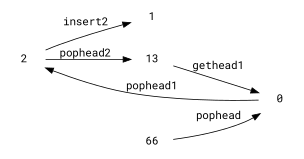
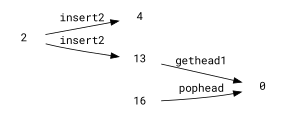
  digraph {
    fontname="Roboto Mono"
    rankdir=LR
    node [fontname="Roboto Mono" shape=plaintext]
    edge [fontname="Roboto Mono"]
    2
-   1
+   1 [label=4]
    13
    0
-   16 [label=66]
+   16
    2 -> 1 [label=insert2]
-   2 -> 13 [label=pophead2]
+   2 -> 13 [label=insert2]
    13 -> 0 [label=gethead1]
-   0 -> 2 [label=pophead1]
    16 -> 0 [label=pophead]
  }
